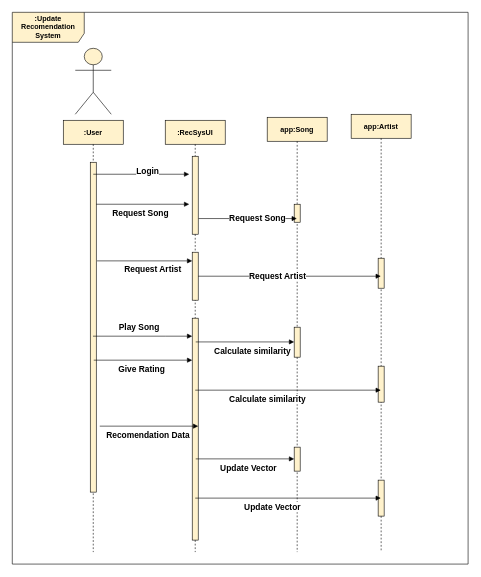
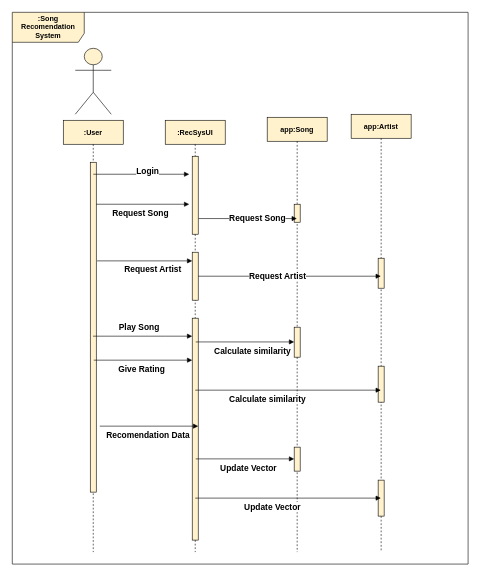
  <mxCell id="0" />
  <mxCell id="1" parent="0" />
  <mxCell id="2" value=":User" style="shape=umlLifeline;perimeter=lifelinePerimeter;container=1;collapsible=0;recursiveResize=0;rounded=0;shadow=0;strokeWidth=1;fontStyle=1;fillColor=#fff2cc;strokeColor=#000000;" parent="1" vertex="1"><mxGeometry x="105" y="200" width="100" height="720" as="geometry" /></mxCell>
  <mxCell id="3" value="" style="points=[];perimeter=orthogonalPerimeter;rounded=0;shadow=0;strokeWidth=1;fontStyle=1;fillColor=#fff2cc;strokeColor=#000000;" parent="2" vertex="1"><mxGeometry x="45" y="70" width="10" height="550" as="geometry" /></mxCell>
  <mxCell id="4" value="&lt;font style=&quot;font-size: 14px&quot;&gt;Login&lt;/font&gt;" style="endArrow=block;endFill=1;html=1;align=left;verticalAlign=top;rounded=0;strokeWidth=1;fontStyle=1;fillColor=#fff2cc;strokeColor=#000000;" parent="2" edge="1"><mxGeometry x="-0.125" y="20" relative="1" as="geometry"><mxPoint x="50" y="90" as="sourcePoint" /><mxPoint x="210" y="90" as="targetPoint" /><mxPoint as="offset" /></mxGeometry></mxCell>
  <mxCell id="5" value="&lt;span style=&quot;font-size: 14px&quot;&gt;Request Song&lt;/span&gt;" style="endArrow=block;endFill=1;html=1;align=left;verticalAlign=top;rounded=0;strokeWidth=1;fontStyle=1;fillColor=#fff2cc;strokeColor=#000000;" parent="2" edge="1"><mxGeometry x="-0.677" relative="1" as="geometry"><mxPoint x="55.0" y="140.0" as="sourcePoint" /><mxPoint x="210" y="140" as="targetPoint" /><mxPoint as="offset" /></mxGeometry></mxCell>
  <mxCell id="6" value="app:Artist" style="shape=umlLifeline;perimeter=lifelinePerimeter;container=1;collapsible=0;recursiveResize=0;rounded=0;shadow=0;strokeWidth=1;fontStyle=1;fillColor=#fff2cc;strokeColor=#000000;" parent="1" vertex="1"><mxGeometry x="585" y="190" width="100" height="730" as="geometry" /></mxCell>
  <mxCell id="7" value="" style="html=1;points=[];perimeter=orthogonalPerimeter;fontStyle=1;fillColor=#fff2cc;strokeColor=#000000;" parent="6" vertex="1"><mxGeometry x="45" y="240" width="10" height="50" as="geometry" /></mxCell>
  <mxCell id="8" value="" style="points=[];perimeter=orthogonalPerimeter;rounded=0;shadow=0;strokeWidth=1;fontStyle=1;fillColor=#fff2cc;strokeColor=#000000;" parent="6" vertex="1"><mxGeometry x="45" y="420" width="10" height="60" as="geometry" /></mxCell>
  <mxCell id="9" value="" style="points=[];perimeter=orthogonalPerimeter;rounded=0;shadow=0;strokeWidth=1;fontStyle=1;fillColor=#fff2cc;strokeColor=#000000;" parent="6" vertex="1"><mxGeometry x="45" y="610" width="10" height="60" as="geometry" /></mxCell>
  <mxCell id="10" value="" style="shape=umlActor;verticalLabelPosition=bottom;verticalAlign=top;html=1;outlineConnect=0;fontStyle=1;fillColor=#fff2cc;strokeColor=#000000;" parent="1" vertex="1"><mxGeometry x="125" y="80" width="60" height="110" as="geometry" /></mxCell>
  <mxCell id="11" value=":RecSysUI" style="shape=umlLifeline;perimeter=lifelinePerimeter;container=1;collapsible=0;recursiveResize=0;rounded=0;shadow=0;strokeWidth=1;fontStyle=1;fillColor=#fff2cc;strokeColor=#000000;" parent="1" vertex="1"><mxGeometry x="275" y="200" width="100" height="720" as="geometry" /></mxCell>
  <mxCell id="12" value="" style="points=[];perimeter=orthogonalPerimeter;rounded=0;shadow=0;strokeWidth=1;fontStyle=1;fillColor=#fff2cc;strokeColor=#000000;" parent="11" vertex="1"><mxGeometry x="45" y="330" width="10" height="370" as="geometry" /></mxCell>
  <mxCell id="13" value="" style="points=[];perimeter=orthogonalPerimeter;rounded=0;shadow=0;strokeWidth=1;fontStyle=1;fillColor=#fff2cc;strokeColor=#000000;" parent="11" vertex="1"><mxGeometry x="45" y="60" width="10" height="130" as="geometry" /></mxCell>
  <mxCell id="14" value="" style="html=1;points=[];perimeter=orthogonalPerimeter;fontStyle=1;fillColor=#fff2cc;strokeColor=#000000;" parent="11" vertex="1"><mxGeometry x="45" y="220" width="10" height="80" as="geometry" /></mxCell>
  <mxCell id="15" value="&lt;span style=&quot;font-size: 14px&quot;&gt;Recomendation Data&lt;/span&gt;" style="endArrow=block;endFill=1;html=1;align=left;verticalAlign=top;rounded=0;strokeWidth=1;fontStyle=1;entryX=-0.117;entryY=0.381;entryDx=0;entryDy=0;entryPerimeter=0;fillColor=#fff2cc;strokeColor=#000000;" parent="11" edge="1"><mxGeometry x="-0.888" relative="1" as="geometry"><mxPoint x="-109.163" y="510" as="sourcePoint" /><mxPoint x="55" y="510" as="targetPoint" /><mxPoint as="offset" /></mxGeometry></mxCell>
  <mxCell id="16" value="app:Song" style="shape=umlLifeline;perimeter=lifelinePerimeter;container=1;collapsible=0;recursiveResize=0;rounded=0;shadow=0;strokeWidth=1;fontStyle=1;fillColor=#fff2cc;strokeColor=#000000;" parent="1" vertex="1"><mxGeometry x="445" y="195" width="100" height="725" as="geometry" /></mxCell>
  <mxCell id="17" value="" style="points=[];perimeter=orthogonalPerimeter;rounded=0;shadow=0;strokeWidth=1;fontStyle=1;fillColor=#fff2cc;strokeColor=#000000;" parent="16" vertex="1"><mxGeometry x="45" y="145" width="10" height="30" as="geometry" /></mxCell>
  <mxCell id="18" value="" style="points=[];perimeter=orthogonalPerimeter;rounded=0;shadow=0;strokeWidth=1;fontStyle=1;fillColor=#fff2cc;strokeColor=#000000;" parent="16" vertex="1"><mxGeometry x="45" y="550" width="10" height="40" as="geometry" /></mxCell>
  <mxCell id="19" value="" style="points=[];perimeter=orthogonalPerimeter;rounded=0;shadow=0;strokeWidth=1;fontStyle=1;fillColor=#fff2cc;strokeColor=#000000;" parent="16" vertex="1"><mxGeometry x="45" y="350" width="10" height="50" as="geometry" /></mxCell>
  <mxCell id="20" value="&lt;span style=&quot;font-size: 14px&quot;&gt;Calculate similarity&lt;/span&gt;" style="endArrow=block;endFill=1;html=1;align=left;verticalAlign=top;rounded=0;strokeWidth=1;fontStyle=1;entryX=-0.117;entryY=0.381;entryDx=0;entryDy=0;entryPerimeter=0;fillColor=#fff2cc;strokeColor=#000000;" parent="16" edge="1"><mxGeometry x="-0.645" relative="1" as="geometry"><mxPoint x="-119.163" y="374.58" as="sourcePoint" /><mxPoint x="45.0" y="374.58" as="targetPoint" /><mxPoint as="offset" /></mxGeometry></mxCell>
  <mxCell id="21" value="&lt;span style=&quot;font-size: 14px&quot;&gt;Update Vector&lt;/span&gt;" style="endArrow=block;endFill=1;html=1;align=left;verticalAlign=top;rounded=0;strokeWidth=1;fontStyle=1;entryX=-0.117;entryY=0.381;entryDx=0;entryDy=0;entryPerimeter=0;fillColor=#fff2cc;strokeColor=#000000;" parent="16" edge="1"><mxGeometry x="-0.523" relative="1" as="geometry"><mxPoint x="-119.163" y="569.58" as="sourcePoint" /><mxPoint x="45" y="569.58" as="targetPoint" /><mxPoint as="offset" /></mxGeometry></mxCell>
- <mxCell id="22" value=":Update Recomendation System" style="shape=umlFrame;whiteSpace=wrap;html=1;fontStyle=1;width=120;height=50;fillColor=#fff2cc;strokeColor=#000000;" parent="1" vertex="1"><mxGeometry x="20" y="20" width="760" height="920" as="geometry" /></mxCell>
+ <mxCell id="22" value=":Song Recomendation System" style="shape=umlFrame;whiteSpace=wrap;html=1;fontStyle=1;width=120;height=50;fillColor=#fff2cc;strokeColor=#000000;" parent="1" vertex="1"><mxGeometry x="20" y="20" width="760" height="920" as="geometry" /></mxCell>
  <mxCell id="23" value="&lt;span style=&quot;font-size: 14px&quot;&gt;Request Song&lt;/span&gt;" style="endArrow=block;endFill=1;html=1;align=left;verticalAlign=top;rounded=0;strokeWidth=1;fontStyle=1;exitX=1.05;exitY=0.799;exitDx=0;exitDy=0;exitPerimeter=0;fillColor=#fff2cc;strokeColor=#000000;" parent="1" source="13" target="16" edge="1"><mxGeometry x="-0.407" y="15" relative="1" as="geometry"><mxPoint x="353" y="345" as="sourcePoint" /><mxPoint x="425" y="400" as="targetPoint" /><mxPoint as="offset" /></mxGeometry></mxCell>
  <mxCell id="24" value="&lt;span style=&quot;font-size: 14px&quot;&gt;Request Artist&lt;/span&gt;" style="endArrow=block;endFill=1;html=1;align=left;verticalAlign=top;rounded=0;strokeWidth=1;fontStyle=1;exitX=1.133;exitY=0.299;exitDx=0;exitDy=0;exitPerimeter=0;fillColor=#fff2cc;strokeColor=#000000;" parent="1" source="3" target="14" edge="1"><mxGeometry x="-0.45" relative="1" as="geometry"><mxPoint x="340.5" y="373.87" as="sourcePoint" /><mxPoint x="504.5" y="373.87" as="targetPoint" /><mxPoint as="offset" /></mxGeometry></mxCell>
  <mxCell id="25" value="&lt;span style=&quot;font-size: 14px&quot;&gt;Request Artist&lt;/span&gt;" style="endArrow=block;endFill=1;html=1;align=left;verticalAlign=top;rounded=0;strokeWidth=1;fontStyle=1;fillColor=#fff2cc;strokeColor=#000000;" parent="1" source="14" target="6" edge="1"><mxGeometry x="-0.457" y="15" relative="1" as="geometry"><mxPoint x="172.17" y="475.25" as="sourcePoint" /><mxPoint x="330" y="475.25" as="targetPoint" /><mxPoint as="offset" /></mxGeometry></mxCell>
  <mxCell id="26" value="&lt;span style=&quot;font-size: 14px&quot;&gt;Play Song&lt;/span&gt;" style="endArrow=block;endFill=1;html=1;align=left;verticalAlign=top;rounded=0;strokeWidth=1;fontStyle=1;fillColor=#fff2cc;strokeColor=#000000;" parent="1" source="2" target="12" edge="1"><mxGeometry x="-0.509" y="30" relative="1" as="geometry"><mxPoint x="245" y="640" as="sourcePoint" /><mxPoint x="325" y="350" as="targetPoint" /><mxPoint as="offset" /><Array as="points"><mxPoint x="275" y="560" /></Array></mxGeometry></mxCell>
  <mxCell id="27" value="&lt;span style=&quot;font-size: 14px&quot;&gt;Give Rating&lt;/span&gt;" style="endArrow=block;endFill=1;html=1;align=left;verticalAlign=top;rounded=0;strokeWidth=1;fontStyle=1;entryX=-0.117;entryY=0.381;entryDx=0;entryDy=0;entryPerimeter=0;fillColor=#fff2cc;strokeColor=#000000;" parent="1" edge="1"><mxGeometry x="-0.523" relative="1" as="geometry"><mxPoint x="155.837" y="600" as="sourcePoint" /><mxPoint x="320" y="600" as="targetPoint" /><mxPoint as="offset" /></mxGeometry></mxCell>
  <mxCell id="28" value="&lt;span style=&quot;font-size: 14px&quot;&gt;Calculate similarity&lt;/span&gt;" style="endArrow=block;endFill=1;html=1;align=left;verticalAlign=top;rounded=0;strokeWidth=1;fontStyle=1;fillColor=#fff2cc;strokeColor=#000000;" parent="1" target="6" edge="1"><mxGeometry x="-0.645" relative="1" as="geometry"><mxPoint x="324.997" y="650" as="sourcePoint" /><mxPoint x="489.16" y="650" as="targetPoint" /><mxPoint as="offset" /></mxGeometry></mxCell>
  <mxCell id="29" value="&lt;span style=&quot;font-size: 14px&quot;&gt;Update Vector&lt;/span&gt;" style="endArrow=block;endFill=1;html=1;align=left;verticalAlign=top;rounded=0;strokeWidth=1;fontStyle=1;fillColor=#fff2cc;strokeColor=#000000;" parent="1" target="6" edge="1"><mxGeometry x="-0.483" relative="1" as="geometry"><mxPoint x="324.997" y="830" as="sourcePoint" /><mxPoint x="489.16" y="830" as="targetPoint" /><mxPoint as="offset" /></mxGeometry></mxCell>
